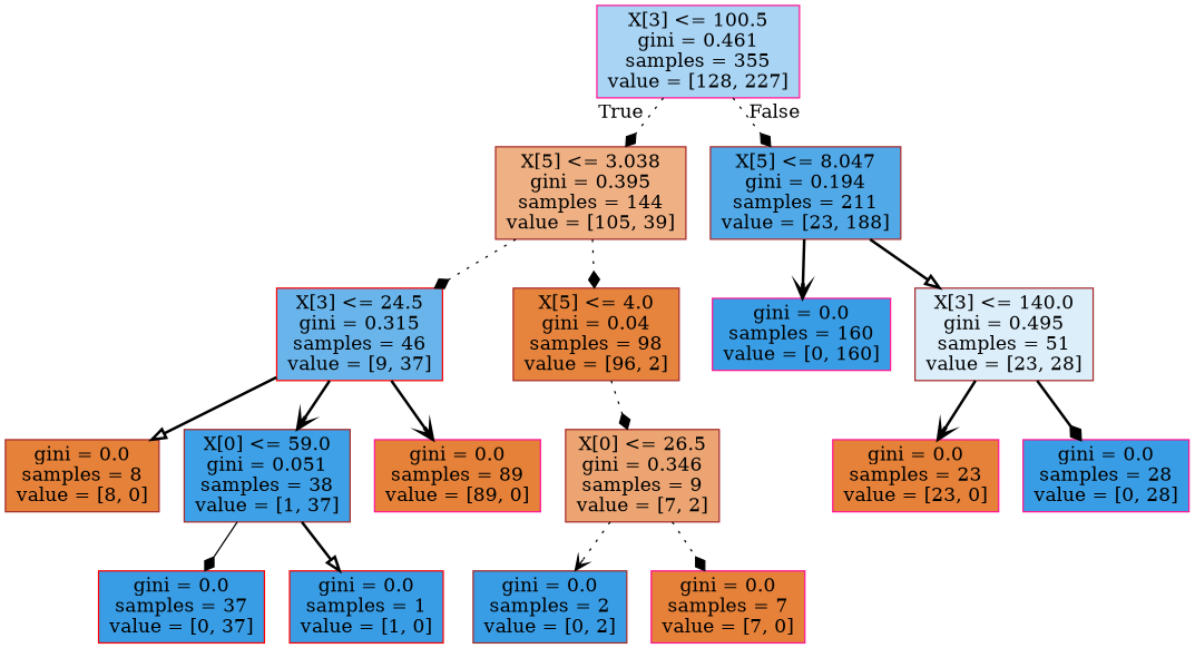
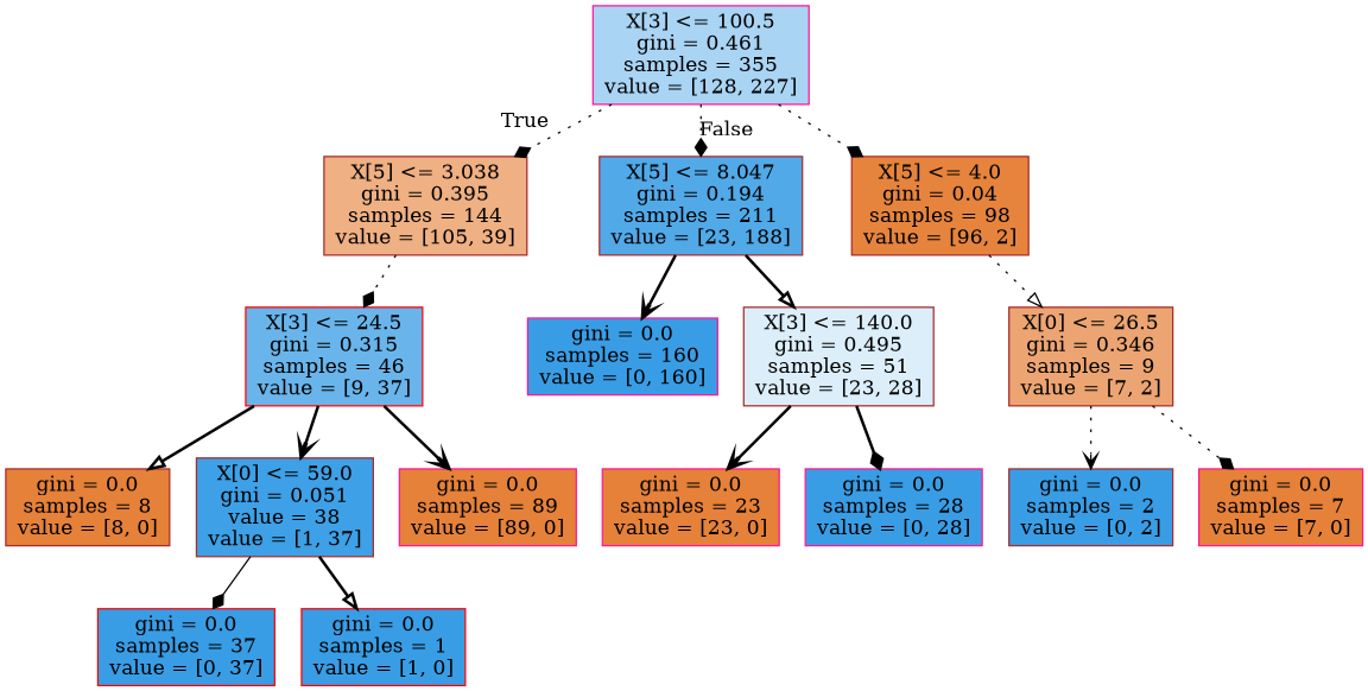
  digraph {
    node [color=brown fillcolor="#399de5" shape=box style=filled]
    edge [arrowhead=diamond style=bold]
    n1 [color=deeppink fillcolor="#a9d4f4" label="X[3] <= 100.5\ngini = 0.461\nsamples = 355\nvalue = [128, 227]"]
    n2 [fillcolor="#efb083" label="X[5] <= 3.038\ngini = 0.395\nsamples = 144\nvalue = [105, 39]"]
    n3 [fillcolor="#51a9e8" label="X[5] <= 8.047\ngini = 0.194\nsamples = 211\nvalue = [23, 188]"]
    n4 [color=red fillcolor="#69b5eb" label="X[3] <= 24.5\ngini = 0.315\nsamples = 46\nvalue = [9, 37]"]
    n5 [fillcolor="#e6843d" label="X[5] <= 4.0\ngini = 0.04\nsamples = 98\nvalue = [96, 2]"]
    n6 [color=deeppink label="gini = 0.0\nsamples = 160\nvalue = [0, 160]"]
    n7 [fillcolor="#dceefa" label="X[3] <= 140.0\ngini = 0.495\nsamples = 51\nvalue = [23, 28]"]
    n8 [fillcolor="#e58139" label="gini = 0.0\nsamples = 8\nvalue = [8, 0]"]
-   n9 [fillcolor="#3ea0e6" label="X[0] <= 59.0\ngini = 0.051\nsamples = 38\nvalue = [1, 37]"]
+   n9 [fillcolor="#3ea0e6" label="X[0] <= 59.0\ngini = 0.051\nvalue = 38\nvalue = [1, 37]"]
    n10 [color=deeppink fillcolor="#e58139" label="gini = 0.0\nsamples = 89\nvalue = [89, 0]"]
    n11 [fillcolor="#eca572" label="X[0] <= 26.5\ngini = 0.346\nsamples = 9\nvalue = [7, 2]"]
    n12 [color=red label="gini = 0.0\nsamples = 37\nvalue = [0, 37]"]
    n13 [color=red label="gini = 0.0\nsamples = 1\nvalue = [1, 0]"]
    n14 [label="gini = 0.0\nsamples = 2\nvalue = [0, 2]"]
    n15 [color=deeppink fillcolor="#e58139" label="gini = 0.0\nsamples = 7\nvalue = [7, 0]"]
    n16 [color=deeppink fillcolor="#e58139" label="gini = 0.0\nsamples = 23\nvalue = [23, 0]"]
    n17 [color=deeppink label="gini = 0.0\nsamples = 28\nvalue = [0, 28]"]
    n1 -> n2 [headlabel=True labelangle=45 labeldistance=2.5 style=dotted]
    n1 -> n3 [headlabel=False labelangle=-45 labeldistance=2.5 style=dotted]
    n2 -> n4 [style=dotted]
-   n2 -> n5 [style=dotted]
+   n1 -> n5 [style=dotted]
    n3 -> n6 [arrowhead=vee]
    n3 -> n7 [arrowhead=onormal]
    n4 -> n8 [arrowhead=onormal]
    n4 -> n9 [arrowhead=vee]
    n4 -> n10 [arrowhead=vee]
-   n5 -> n11 [style=dotted]
+   n5 -> n11 [arrowhead=onormal style=dotted]
    n7 -> n16 [arrowhead=vee]
    n7 -> n17
    n9 -> n12 [style=solid]
    n9 -> n13 [arrowhead=onormal]
    n11 -> n14 [arrowhead=vee style=dotted]
    n11 -> n15 [style=dotted]
  }
